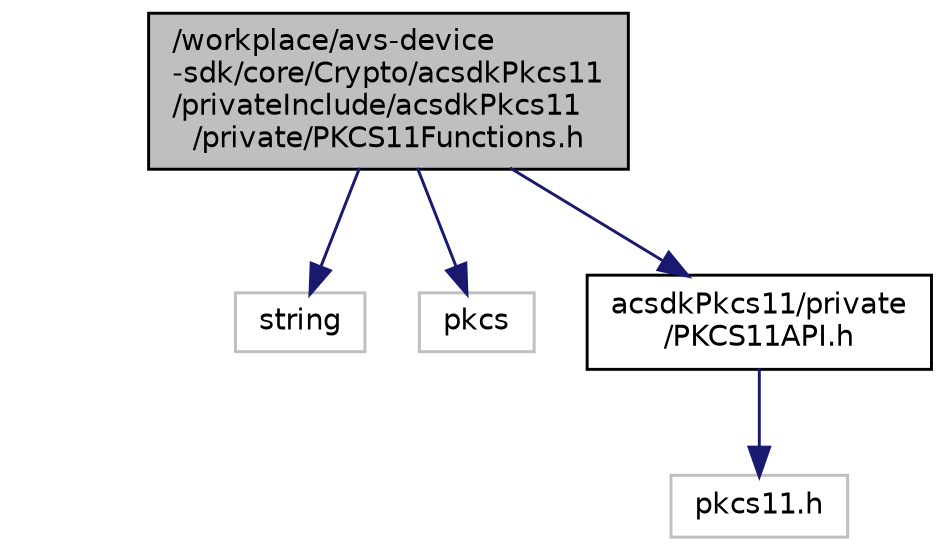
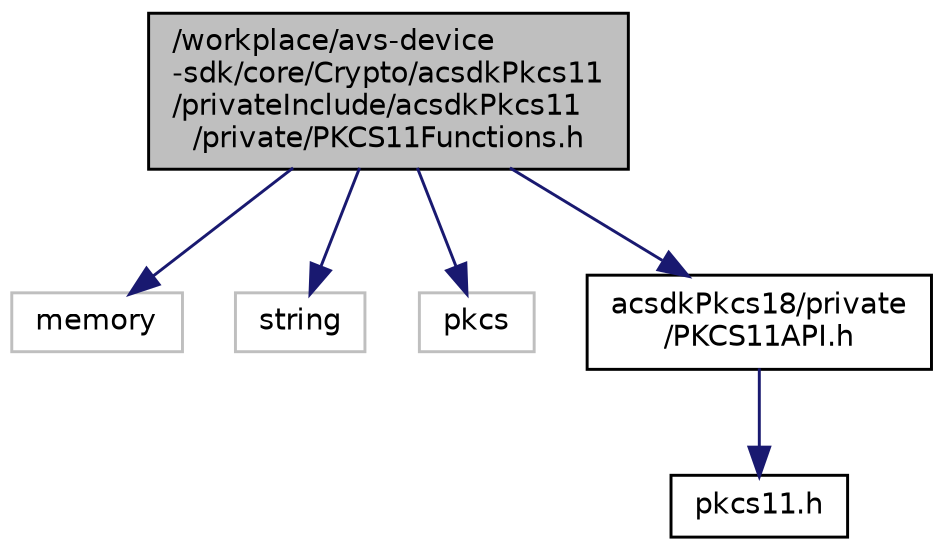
  digraph {
    node [color=grey75 fillcolor=white fontname=Helvetica fontsize=10 shape=record style=filled]
    edge [color=midnightblue fontname=Helvetica fontsize=10 labelfontname=Helvetica labelfontsize=10 style=solid]
    n1 [color=black fillcolor=grey75 fontcolor=black height=0.2 label="/workplace/avs-device\l-sdk/core/Crypto/acsdkPkcs11\l/privateInclude/acsdkPkcs11\l/private/PKCS11Functions.h" width=0.4]
+   n2 [height=0.2 label=memory width=0.4]
    n3 [height=0.2 label=string width=0.4]
    n4 [height=0.2 label=pkcs width=0.4]
-   n5 [color=black height=0.2 label="acsdkPkcs11/private\l/PKCS11API.h" width=0.4]
-   n6 [height=0.2 label="pkcs11.h" width=0.4]
+   n5 [color=black height=0.2 label="acsdkPkcs18/private\l/PKCS11API.h" width=0.4]
+   n6 [color=black height=0.2 label="pkcs11.h" width=0.4]
+   n1 -> n2
    n1 -> n3
    n1 -> n4
    n1 -> n5
    n5 -> n6
  }
